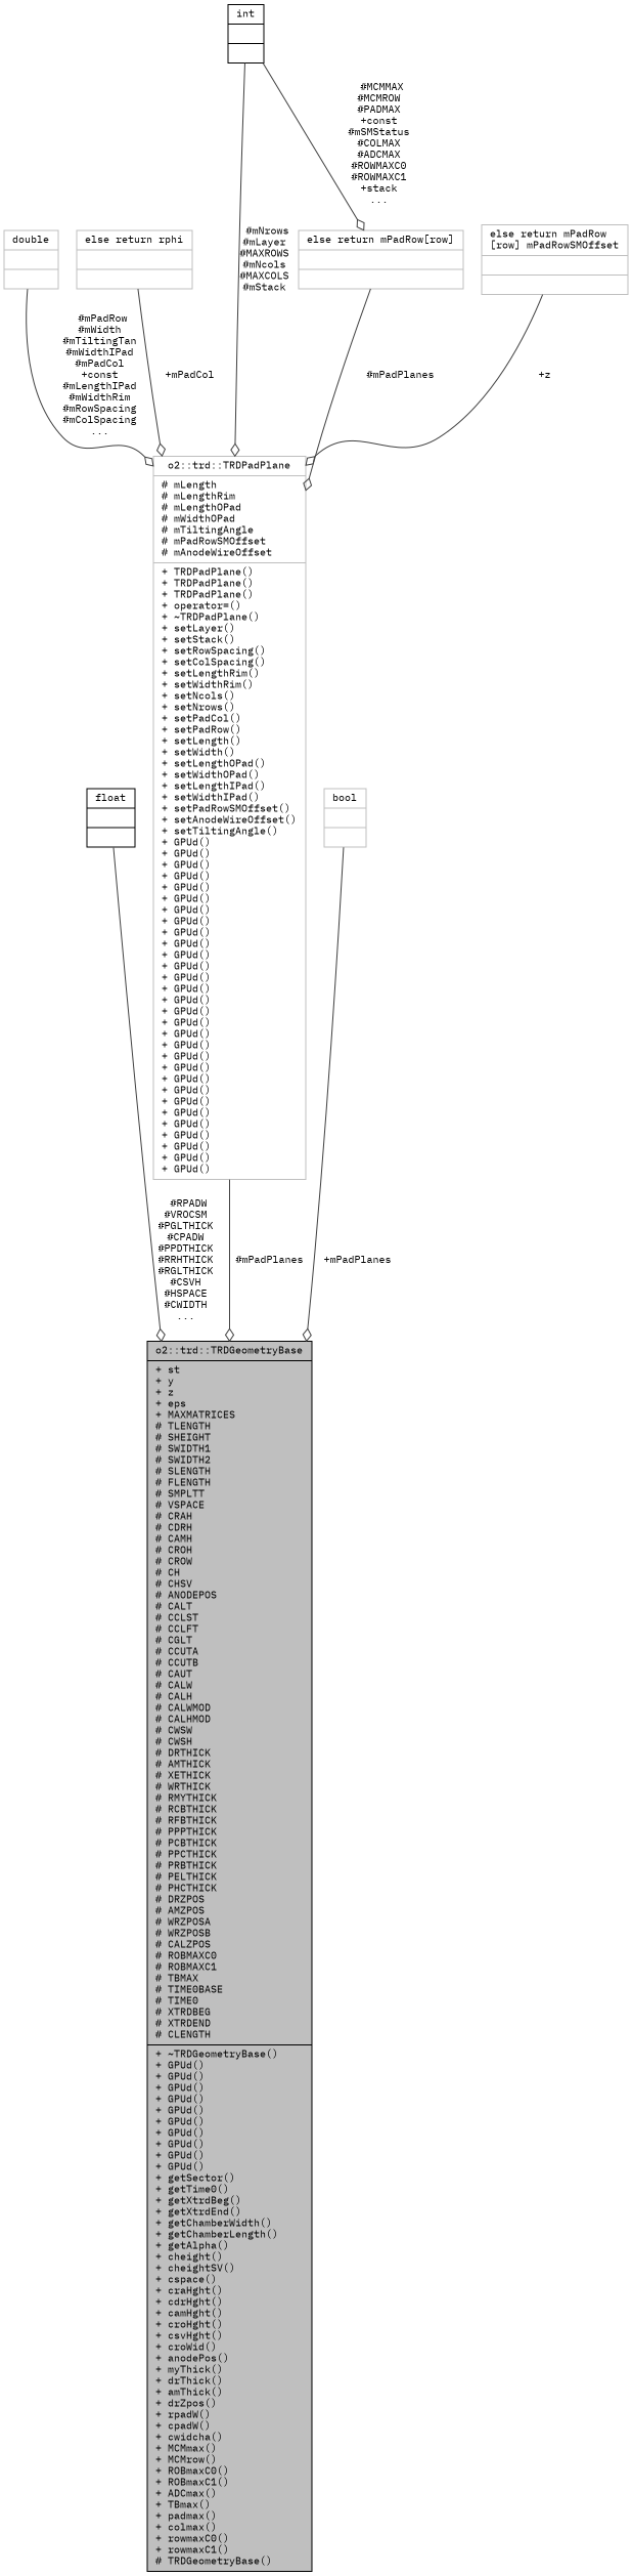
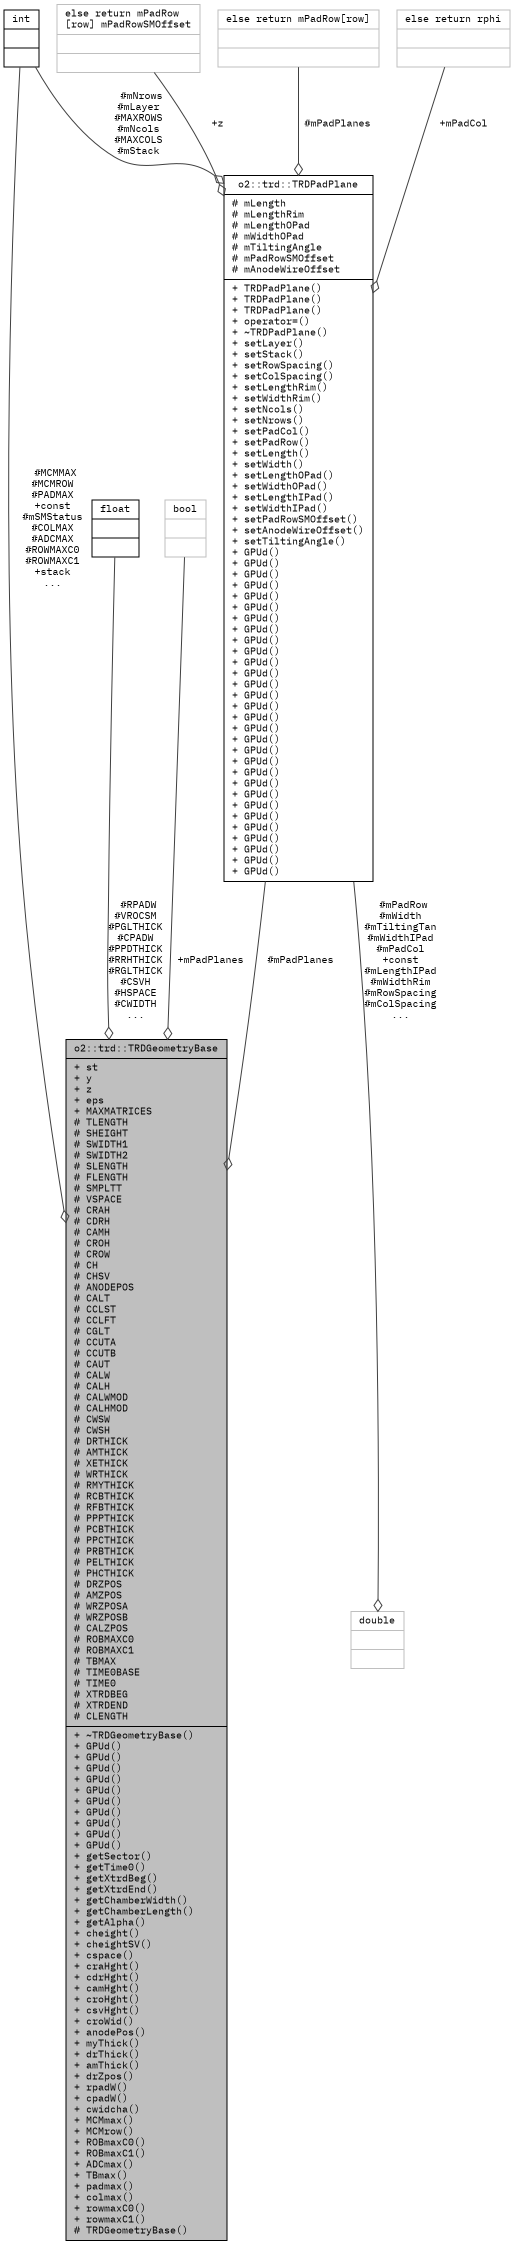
  digraph {
    fontname="IBM Plex Mono"
    node [color=grey75 fontname="IBM Plex Mono" fontsize=10 shape=record]
    edge [arrowhead=odiamond color=grey25 fontname="IBM Plex Mono" fontsize=10 labelfontname=Helvetica labelfontsize=10 style=solid]
    n1 [color=black fillcolor=grey75 fontcolor=black height=0.2 label="{o2::trd::TRDGeometryBase\n|+ st\l+ y\l+ z\l+ eps\l+ MAXMATRICES\l# TLENGTH\l# SHEIGHT\l# SWIDTH1\l# SWIDTH2\l# SLENGTH\l# FLENGTH\l# SMPLTT\l# VSPACE\l# CRAH\l# CDRH\l# CAMH\l# CROH\l# CROW\l# CH\l# CHSV\l# ANODEPOS\l# CALT\l# CCLST\l# CCLFT\l# CGLT\l# CCUTA\l# CCUTB\l# CAUT\l# CALW\l# CALH\l# CALWMOD\l# CALHMOD\l# CWSW\l# CWSH\l# DRTHICK\l# AMTHICK\l# XETHICK\l# WRTHICK\l# RMYTHICK\l# RCBTHICK\l# RFBTHICK\l# PPPTHICK\l# PCBTHICK\l# PPCTHICK\l# PRBTHICK\l# PELTHICK\l# PHCTHICK\l# DRZPOS\l# AMZPOS\l# WRZPOSA\l# WRZPOSB\l# CALZPOS\l# ROBMAXC0\l# ROBMAXC1\l# TBMAX\l# TIME0BASE\l# TIME0\l# XTRDBEG\l# XTRDEND\l# CLENGTH\l|+ ~TRDGeometryBase()\l+ GPUd()\l+ GPUd()\l+ GPUd()\l+ GPUd()\l+ GPUd()\l+ GPUd()\l+ GPUd()\l+ GPUd()\l+ GPUd()\l+ GPUd()\l+ getSector()\l+ getTime0()\l+ getXtrdBeg()\l+ getXtrdEnd()\l+ getChamberWidth()\l+ getChamberLength()\l+ getAlpha()\l+ cheight()\l+ cheightSV()\l+ cspace()\l+ craHght()\l+ cdrHght()\l+ camHght()\l+ croHght()\l+ csvHght()\l+ croWid()\l+ anodePos()\l+ myThick()\l+ drThick()\l+ amThick()\l+ drZpos()\l+ rpadW()\l+ cpadW()\l+ cwidcha()\l+ MCMmax()\l+ MCMrow()\l+ ROBmaxC0()\l+ ROBmaxC1()\l+ ADCmax()\l+ TBmax()\l+ padmax()\l+ colmax()\l+ rowmaxC0()\l+ rowmaxC1()\l# TRDGeometryBase()\l}" style=filled width=0.4]
    n2 [color=black height=0.2 label="{float\n||}" width=0.4]
-   n3 [height=0.2 label="{o2::trd::TRDPadPlane\n|# mLength\l# mLengthRim\l# mLengthOPad\l# mWidthOPad\l# mTiltingAngle\l# mPadRowSMOffset\l# mAnodeWireOffset\l|+ TRDPadPlane()\l+ TRDPadPlane()\l+ TRDPadPlane()\l+ operator=()\l+ ~TRDPadPlane()\l+ setLayer()\l+ setStack()\l+ setRowSpacing()\l+ setColSpacing()\l+ setLengthRim()\l+ setWidthRim()\l+ setNcols()\l+ setNrows()\l+ setPadCol()\l+ setPadRow()\l+ setLength()\l+ setWidth()\l+ setLengthOPad()\l+ setWidthOPad()\l+ setLengthIPad()\l+ setWidthIPad()\l+ setPadRowSMOffset()\l+ setAnodeWireOffset()\l+ setTiltingAngle()\l+ GPUd()\l+ GPUd()\l+ GPUd()\l+ GPUd()\l+ GPUd()\l+ GPUd()\l+ GPUd()\l+ GPUd()\l+ GPUd()\l+ GPUd()\l+ GPUd()\l+ GPUd()\l+ GPUd()\l+ GPUd()\l+ GPUd()\l+ GPUd()\l+ GPUd()\l+ GPUd()\l+ GPUd()\l+ GPUd()\l+ GPUd()\l+ GPUd()\l+ GPUd()\l+ GPUd()\l+ GPUd()\l+ GPUd()\l+ GPUd()\l+ GPUd()\l+ GPUd()\l+ GPUd()\l}" width=0.4]
+   n3 [color=black height=0.2 label="{o2::trd::TRDPadPlane\n|# mLength\l# mLengthRim\l# mLengthOPad\l# mWidthOPad\l# mTiltingAngle\l# mPadRowSMOffset\l# mAnodeWireOffset\l|+ TRDPadPlane()\l+ TRDPadPlane()\l+ TRDPadPlane()\l+ operator=()\l+ ~TRDPadPlane()\l+ setLayer()\l+ setStack()\l+ setRowSpacing()\l+ setColSpacing()\l+ setLengthRim()\l+ setWidthRim()\l+ setNcols()\l+ setNrows()\l+ setPadCol()\l+ setPadRow()\l+ setLength()\l+ setWidth()\l+ setLengthOPad()\l+ setWidthOPad()\l+ setLengthIPad()\l+ setWidthIPad()\l+ setPadRowSMOffset()\l+ setAnodeWireOffset()\l+ setTiltingAngle()\l+ GPUd()\l+ GPUd()\l+ GPUd()\l+ GPUd()\l+ GPUd()\l+ GPUd()\l+ GPUd()\l+ GPUd()\l+ GPUd()\l+ GPUd()\l+ GPUd()\l+ GPUd()\l+ GPUd()\l+ GPUd()\l+ GPUd()\l+ GPUd()\l+ GPUd()\l+ GPUd()\l+ GPUd()\l+ GPUd()\l+ GPUd()\l+ GPUd()\l+ GPUd()\l+ GPUd()\l+ GPUd()\l+ GPUd()\l+ GPUd()\l+ GPUd()\l+ GPUd()\l+ GPUd()\l}" width=0.4]
    n4 [height=0.2 label="{double\n||}" width=0.4]
    n5 [height=0.2 label="{else return rphi\n||}" width=0.4]
    n6 [color=black height=0.2 label="{int\n||}" width=0.4]
    n7 [height=0.2 label="{else return mPadRow\l[row] mPadRowSMOffset\n||}" width=0.4]
    n8 [height=0.2 label="{else return mPadRow[row]\n||}" width=0.4]
    n9 [height=0.2 label="{bool\n||}" width=0.4]
    n2 -> n1 [label=" #RPADW\n#VROCSM\n#PGLTHICK\n#CPADW\n#PPDTHICK\n#RRHTHICK\n#RGLTHICK\n#CSVH\n#HSPACE\n#CWIDTH\n..."]
    n3 -> n1 [label=" #mPadPlanes"]
-   n4 -> n3 [label=" #mPadRow\n#mWidth\n#mTiltingTan\n#mWidthIPad\n#mPadCol\n+const\n#mLengthIPad\n#mWidthRim\n#mRowSpacing\n#mColSpacing\n..."]
+   n3 -> n4 [label=" #mPadRow\n#mWidth\n#mTiltingTan\n#mWidthIPad\n#mPadCol\n+const\n#mLengthIPad\n#mWidthRim\n#mRowSpacing\n#mColSpacing\n..."]
    n5 -> n3 [label=" +mPadCol"]
-   n6 -> n8 [label=" #MCMMAX\n#MCMROW\n#PADMAX\n+const\n#mSMStatus\n#COLMAX\n#ADCMAX\n#ROWMAXC0\n#ROWMAXC1\n+stack\n..."]
+   n6 -> n1 [label=" #MCMMAX\n#MCMROW\n#PADMAX\n+const\n#mSMStatus\n#COLMAX\n#ADCMAX\n#ROWMAXC0\n#ROWMAXC1\n+stack\n..."]
    n6 -> n3 [label=" #mNrows\n#mLayer\n#MAXROWS\n#mNcols\n#MAXCOLS\n#mStack"]
    n7 -> n3 [label=" +z"]
    n8 -> n3 [label=" #mPadPlanes"]
    n9 -> n1 [label=" +mPadPlanes"]
  }
